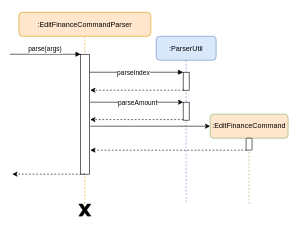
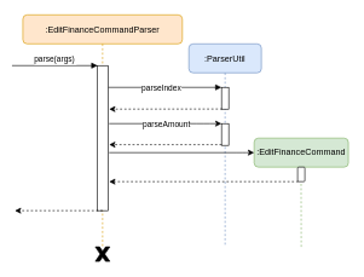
  <mxCell id="0" />
  <mxCell id="1" parent="0" />
  <mxCell id="2" value=":EditFinanceCommandParser" style="shape=umlLifeline;perimeter=lifelinePerimeter;container=1;collapsible=0;recursiveResize=0;rounded=1;shadow=0;strokeWidth=1;fillColor=#ffe6cc;strokeColor=#d79b00;" parent="1" vertex="1"><mxGeometry x="31" y="20" width="220" height="320" as="geometry" /></mxCell>
  <mxCell id="3" value="" style="points=[];perimeter=orthogonalPerimeter;rounded=0;shadow=0;strokeWidth=1;" parent="2" vertex="1"><mxGeometry x="103" y="70" width="15" height="200" as="geometry" /></mxCell>
  <mxCell id="4" value="parse(args)" style="verticalAlign=bottom;startArrow=none;endArrow=block;startSize=8;shadow=0;strokeWidth=1;startFill=0;" parent="2" target="3" edge="1"><mxGeometry relative="1" as="geometry"><mxPoint x="-15" y="70" as="sourcePoint" /></mxGeometry></mxCell>
  <mxCell id="5" value=":ParserUtil" style="shape=umlLifeline;perimeter=lifelinePerimeter;container=1;collapsible=0;recursiveResize=0;rounded=1;shadow=0;strokeWidth=1;size=40;fillColor=#dae8fc;strokeColor=#6c8ebf;" parent="1" vertex="1"><mxGeometry x="260" y="60" width="100" height="280" as="geometry" /></mxCell>
  <mxCell id="6" value="" style="points=[];perimeter=orthogonalPerimeter;rounded=0;shadow=0;strokeWidth=1;" parent="5" vertex="1"><mxGeometry x="45" y="60" width="10" height="30" as="geometry" /></mxCell>
  <mxCell id="7" value="" style="points=[];perimeter=orthogonalPerimeter;rounded=0;shadow=0;strokeWidth=1;" parent="5" vertex="1"><mxGeometry x="45" y="110" width="10" height="30" as="geometry" /></mxCell>
  <mxCell id="8" value="" style="verticalAlign=bottom;endArrow=block;shadow=0;strokeWidth=1;" parent="1" source="3" target="6" edge="1"><mxGeometry relative="1" as="geometry"><mxPoint x="235" y="100" as="sourcePoint" /><Array as="points"><mxPoint x="240" y="120" /></Array></mxGeometry></mxCell>
  <mxCell id="9" value="parseIndex" style="edgeLabel;html=1;align=center;verticalAlign=middle;resizable=0;points=[];" parent="8" vertex="1" connectable="0"><mxGeometry x="0.161" y="-19" relative="1" as="geometry"><mxPoint x="-19" y="-19" as="offset" /></mxGeometry></mxCell>
  <mxCell id="10" value="" style="endArrow=classic;html=1;dashed=1;exitX=0.1;exitY=0.995;exitDx=0;exitDy=0;exitPerimeter=0;" parent="1" source="6" edge="1"><mxGeometry width="50" height="50" relative="1" as="geometry"><mxPoint x="360" y="240" as="sourcePoint" /><mxPoint x="150" y="150" as="targetPoint" /></mxGeometry></mxCell>
  <mxCell id="11" value="" style="endArrow=classic;html=1;" parent="1" target="7" edge="1"><mxGeometry width="50" height="50" relative="1" as="geometry"><mxPoint x="150" y="170" as="sourcePoint" /><mxPoint x="410" y="190" as="targetPoint" /><Array as="points"><mxPoint x="280" y="170" /></Array></mxGeometry></mxCell>
  <mxCell id="12" value="parseAmount" style="edgeLabel;html=1;align=center;verticalAlign=middle;resizable=0;points=[];" parent="11" vertex="1" connectable="0"><mxGeometry x="0.677" y="-52" relative="1" as="geometry"><mxPoint x="-52" y="-52" as="offset" /></mxGeometry></mxCell>
  <mxCell id="13" value="" style="endArrow=classic;html=1;exitX=0.02;exitY=0.967;exitDx=0;exitDy=0;exitPerimeter=0;dashed=1;" parent="1" source="7" edge="1"><mxGeometry width="50" height="50" relative="1" as="geometry"><mxPoint x="310" y="221" as="sourcePoint" /><mxPoint x="150" y="199" as="targetPoint" /></mxGeometry></mxCell>
- <mxCell id="14" value=":EditFinanceCommand" style="rounded=1;whiteSpace=wrap;html=1;strokeColor=#82b366;fillColor=#ffe6cc;" parent="1" vertex="1"><mxGeometry x="350" y="190" width="130" height="40" as="geometry" /></mxCell>
+ <mxCell id="14" value=":EditFinanceCommand" style="rounded=1;whiteSpace=wrap;html=1;strokeColor=#82b366;fillColor=#d5e8d4;" parent="1" vertex="1"><mxGeometry x="350" y="190" width="130" height="40" as="geometry" /></mxCell>
  <mxCell id="15" value="" style="html=1;points=[];perimeter=orthogonalPerimeter;rounded=1;strokeColor=#000000;gradientColor=none;" parent="1" vertex="1"><mxGeometry x="410" y="230" width="10" height="20" as="geometry" /></mxCell>
  <mxCell id="16" value="" style="endArrow=classic;html=1;entryX=0;entryY=0.5;entryDx=0;entryDy=0;" parent="1" target="14" edge="1"><mxGeometry width="50" height="50" relative="1" as="geometry"><mxPoint x="150" y="210" as="sourcePoint" /><mxPoint x="359.8" y="210" as="targetPoint" /><Array as="points"><mxPoint x="334.8" y="210" /></Array></mxGeometry></mxCell>
  <mxCell id="17" value="" style="endArrow=classic;html=1;dashed=1;" parent="1" edge="1"><mxGeometry width="50" height="50" relative="1" as="geometry"><mxPoint x="411" y="250" as="sourcePoint" /><mxPoint x="150" y="250" as="targetPoint" /></mxGeometry></mxCell>
  <mxCell id="18" value="" style="endArrow=none;dashed=1;html=1;strokeColor=#82b366;entryX=0.48;entryY=1.01;entryDx=0;entryDy=0;entryPerimeter=0;fillColor=#d5e8d4;" parent="1" target="15" edge="1"><mxGeometry width="50" height="50" relative="1" as="geometry"><mxPoint x="415" y="340" as="sourcePoint" /><mxPoint x="410" y="190" as="targetPoint" /></mxGeometry></mxCell>
  <mxCell id="19" value="" style="verticalLabelPosition=bottom;verticalAlign=top;html=1;shape=mxgraph.basic.x;rounded=1;strokeColor=#000000;gradientColor=none;fillColor=#000000;" parent="1" vertex="1"><mxGeometry x="131" y="340" width="20" height="20" as="geometry" /></mxCell>
  <mxCell id="20" value="" style="endArrow=classic;html=1;dashed=1;" parent="1" edge="1"><mxGeometry width="50" height="50" relative="1" as="geometry"><mxPoint x="141" y="290" as="sourcePoint" /><mxPoint x="20" y="290" as="targetPoint" /></mxGeometry></mxCell>
